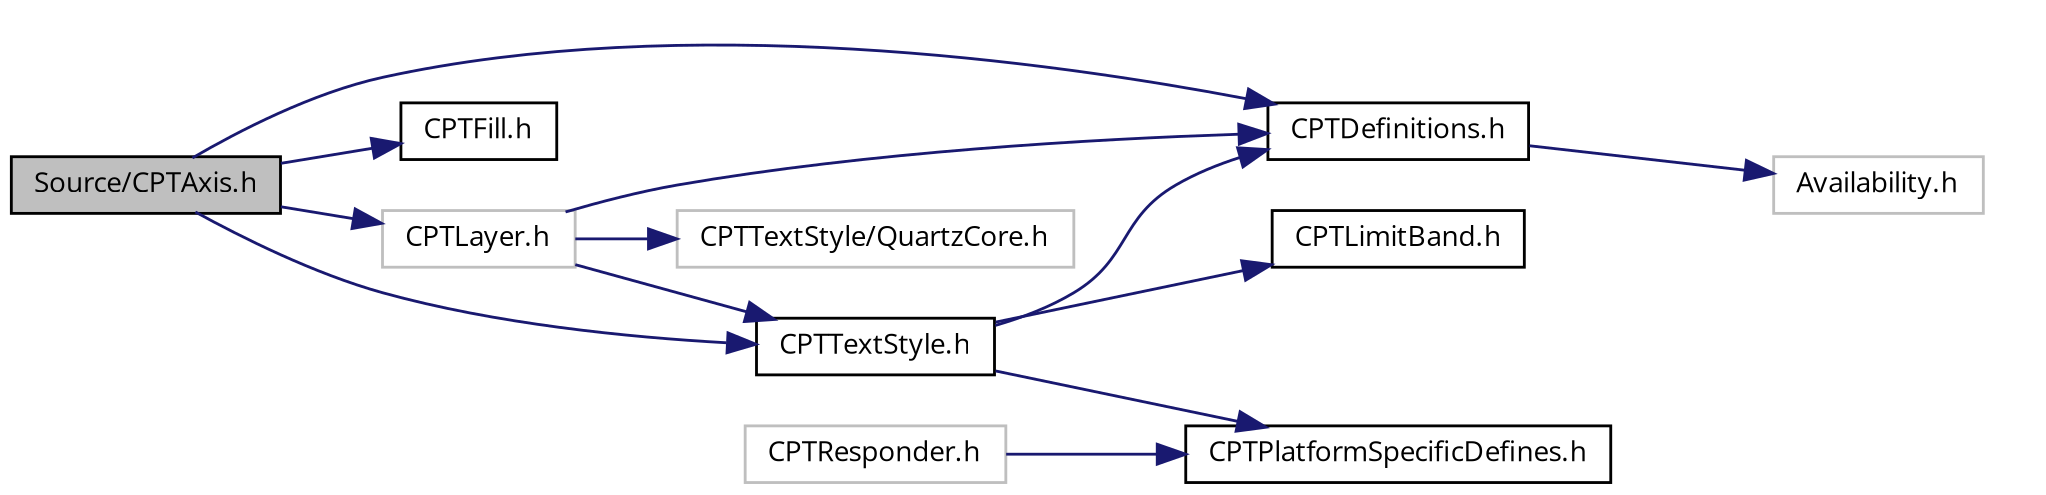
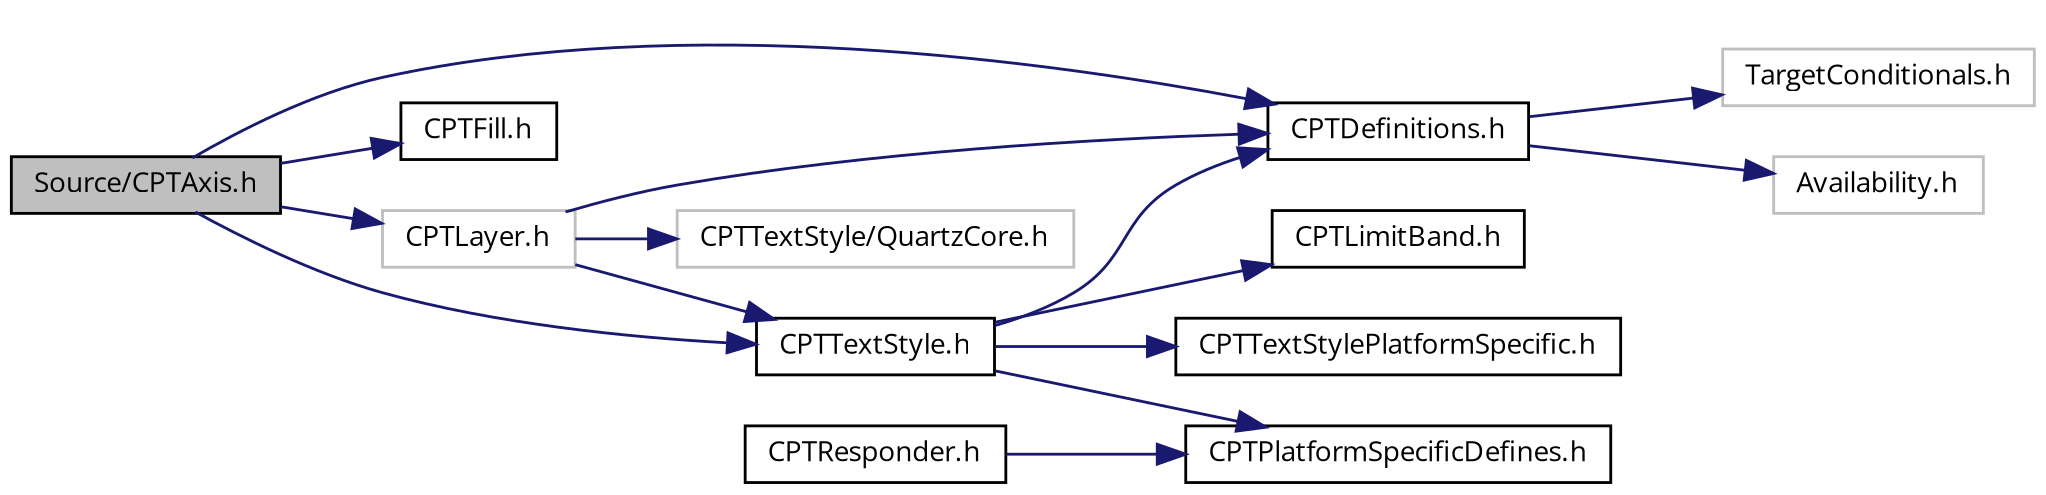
  digraph {
    fontname="Open Sans"
    rankdir=LR
    node [color=black fontname="Open Sans" fontsize=10 shape=record]
    edge [color=midnightblue fontname="Open Sans" fontsize=10 labelfontname="Lucinda Grande" labelfontsize=10 style=solid]
    n1 [fillcolor=grey75 fontcolor=black height=0.2 label="Source/CPTAxis.h" style=filled width=0.4]
    n2 [height=0.2 label="CPTDefinitions.h" width=0.4]
    n3 [height=0.2 label="CPTFill.h" width=0.4]
    n4 [color=grey75 height=0.2 label="CPTLayer.h" width=0.4]
    n5 [height=0.2 label="CPTTextStyle.h" width=0.4]
+   n6 [color=grey75 height=0.2 label="TargetConditionals.h" width=0.4]
    n7 [color=grey75 height=0.2 label="Availability.h" width=0.4]
    n8 [color=grey75 height=0.2 label="CPTTextStyle/QuartzCore.h" width=0.4]
    n9 [height=0.2 label="CPTLimitBand.h" width=0.4]
    n10 [height=0.2 label="CPTPlatformSpecificDefines.h" width=0.4]
-   n12 [color=grey75 height=0.2 label="CPTResponder.h" width=0.4]
+   n11 [height=0.2 label="CPTTextStylePlatformSpecific.h" width=0.4]
+   n12 [height=0.2 label="CPTResponder.h" width=0.4]
    n1 -> n2
    n1 -> n3
    n1 -> n4
    n1 -> n5
+   n2 -> n6
    n2 -> n7
    n4 -> n2
    n4 -> n5
    n4 -> n8
    n5 -> n2
    n5 -> n9
    n5 -> n10
+   n5 -> n11
    n12 -> n10
  }
